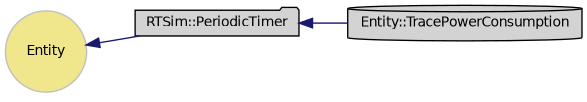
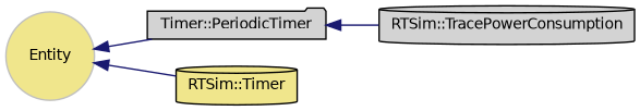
  digraph {
    rankdir=LR
    node [color=black fillcolor=lightgrey fontname=Helvetica fontsize=10 shape=cylinder style=filled]
    edge [color=midnightblue dir=back fontname=Helvetica fontsize=10 labelfontname=Helvetica labelfontsize=10 style=solid]
-   n1 [fontcolor=black height=0.2 label="RTSim::PeriodicTimer" shape=folder width=0.4]
-   n2 [height=0.2 label="Entity::TracePowerConsumption" width=0.4]
+   n1 [fontcolor=black height=0.2 label="Timer::PeriodicTimer" shape=folder width=0.4]
+   n2 [height=0.2 label="RTSim::TracePowerConsumption" width=0.4]
+   n3 [fillcolor=khaki height=0.2 label="RTSim::Timer" width=0.4]
    n4 [color=grey75 fillcolor=khaki height=0.2 label=Entity shape=circle width=0.4]
    n1 -> n2
    n4 -> n1
+   n4 -> n3
  }
